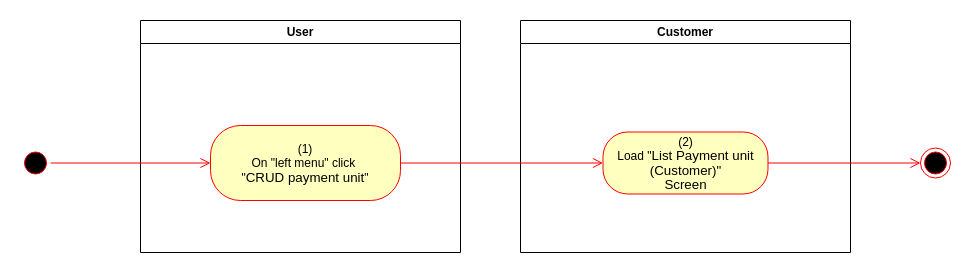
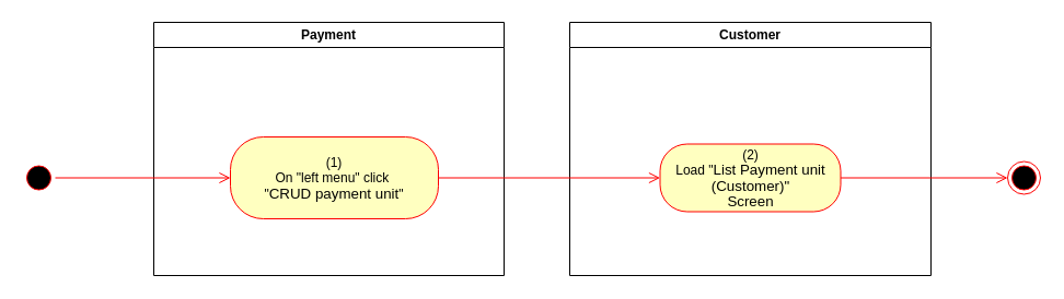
  <mxCell id="0" />
  <mxCell id="1" parent="0" />
- <mxCell id="2" value="User" style="swimlane;whiteSpace=wrap" parent="1" vertex="1"><mxGeometry x="140" y="20" width="320" height="232" as="geometry"><mxRectangle x="120" y="128" width="60" height="23" as="alternateBounds" /></mxGeometry></mxCell>
+ <mxCell id="2" value="Payment" style="swimlane;whiteSpace=wrap" parent="1" vertex="1"><mxGeometry x="140" y="20" width="320" height="232" as="geometry"><mxRectangle x="120" y="128" width="60" height="23" as="alternateBounds" /></mxGeometry></mxCell>
  <mxCell id="3" value="&lt;span&gt;(1)&lt;/span&gt;&lt;br style=&quot;padding: 0px ; margin: 0px&quot;&gt;&lt;span&gt;On &quot;left menu&quot; click&amp;nbsp;&lt;/span&gt;&lt;br style=&quot;padding: 0px ; margin: 0px&quot;&gt;&lt;span&gt;&quot;&lt;/span&gt;&lt;span lang=&quot;EN-GB&quot; style=&quot;font-size: 10.0pt ; line-height: 107% ; font-family: &amp;#34;arial&amp;#34; , sans-serif&quot;&gt;CRUD payment unit&lt;/span&gt;&lt;span&gt;&quot;&lt;/span&gt;" style="rounded=1;whiteSpace=wrap;html=1;arcSize=40;fontColor=#000000;fillColor=#ffffc0;strokeColor=#ff0000;" parent="2" vertex="1"><mxGeometry x="70" y="105" width="190" height="75" as="geometry" /></mxCell>
  <mxCell id="4" value="Customer" style="swimlane;whiteSpace=wrap;startSize=23;" parent="1" vertex="1"><mxGeometry x="520" y="20" width="330" height="232" as="geometry" /></mxCell>
  <mxCell id="5" value="(2)&lt;br&gt;Load &quot;&lt;span lang=&quot;EN-GB&quot; style=&quot;font-size: 10pt ; line-height: 107% ; font-family: &amp;#34;arial&amp;#34; , sans-serif&quot;&gt;&lt;span lang=&quot;EN-GB&quot; style=&quot;font-size: 10.0pt ; line-height: 107% ; font-family: &amp;#34;arial&amp;#34; , sans-serif&quot;&gt;List Payment unit&lt;br/&gt;(Customer)&lt;/span&gt;&quot;&lt;br&gt;Screen&lt;br&gt;&lt;/span&gt;" style="rounded=1;whiteSpace=wrap;html=1;arcSize=40;fontColor=#000000;fillColor=#ffffc0;strokeColor=#ff0000;" parent="4" vertex="1"><mxGeometry x="82.5" y="111.5" width="165" height="62" as="geometry" /></mxCell>
  <mxCell id="6" value="" style="ellipse;html=1;shape=startState;fillColor=#000000;strokeColor=#ff0000;" parent="1" vertex="1"><mxGeometry x="20" y="147.5" width="30" height="30" as="geometry" /></mxCell>
  <mxCell id="7" value="" style="edgeStyle=orthogonalEdgeStyle;html=1;verticalAlign=bottom;endArrow=open;endSize=8;strokeColor=#ff0000;rounded=0;entryX=0;entryY=0.5;entryDx=0;entryDy=0;" parent="1" source="6" target="3" edge="1"><mxGeometry relative="1" as="geometry"><mxPoint x="200" y="145" as="targetPoint" /></mxGeometry></mxCell>
  <mxCell id="8" value="" style="edgeStyle=orthogonalEdgeStyle;html=1;verticalAlign=bottom;endArrow=open;endSize=8;strokeColor=#ff0000;rounded=0;entryX=0;entryY=0.5;entryDx=0;entryDy=0;" parent="1" source="3" target="5" edge="1"><mxGeometry relative="1" as="geometry"><mxPoint x="600" y="163" as="targetPoint" /></mxGeometry></mxCell>
  <mxCell id="9" value="" style="ellipse;html=1;shape=endState;fillColor=#000000;strokeColor=#ff0000;" parent="1" vertex="1"><mxGeometry x="920" y="147.5" width="30" height="30" as="geometry" /></mxCell>
  <mxCell id="10" value="" style="edgeStyle=orthogonalEdgeStyle;html=1;verticalAlign=bottom;endArrow=open;endSize=8;strokeColor=#ff0000;rounded=0;exitX=1;exitY=0.5;exitDx=0;exitDy=0;entryX=0;entryY=0.5;entryDx=0;entryDy=0;" parent="1" source="5" target="9" edge="1"><mxGeometry relative="1" as="geometry"><mxPoint x="820" y="652" as="targetPoint" /><mxPoint x="850" y="677" as="sourcePoint" /></mxGeometry></mxCell>
